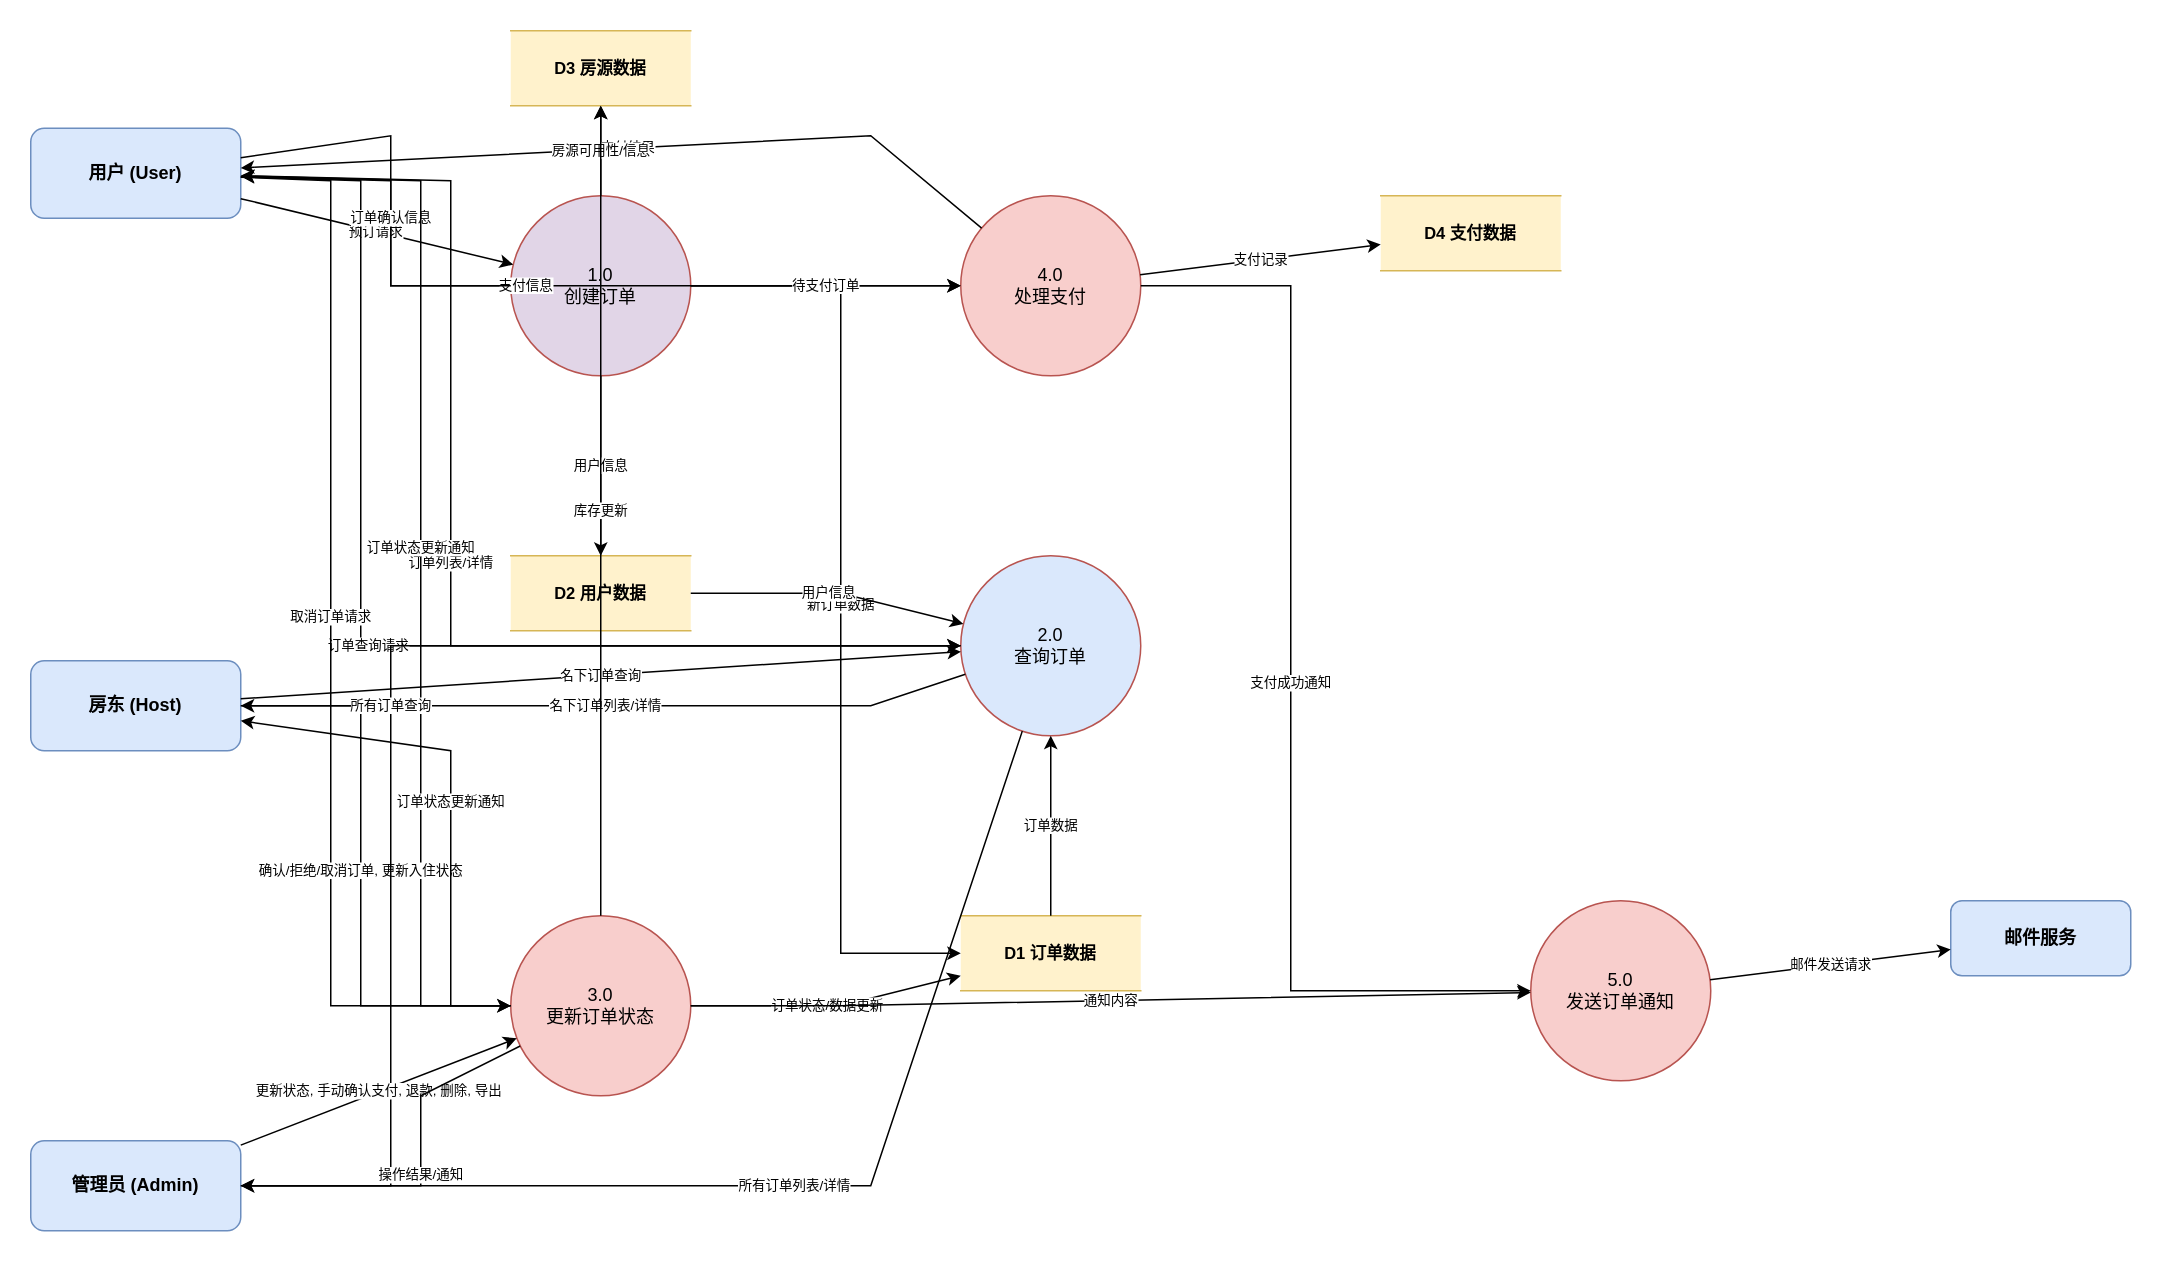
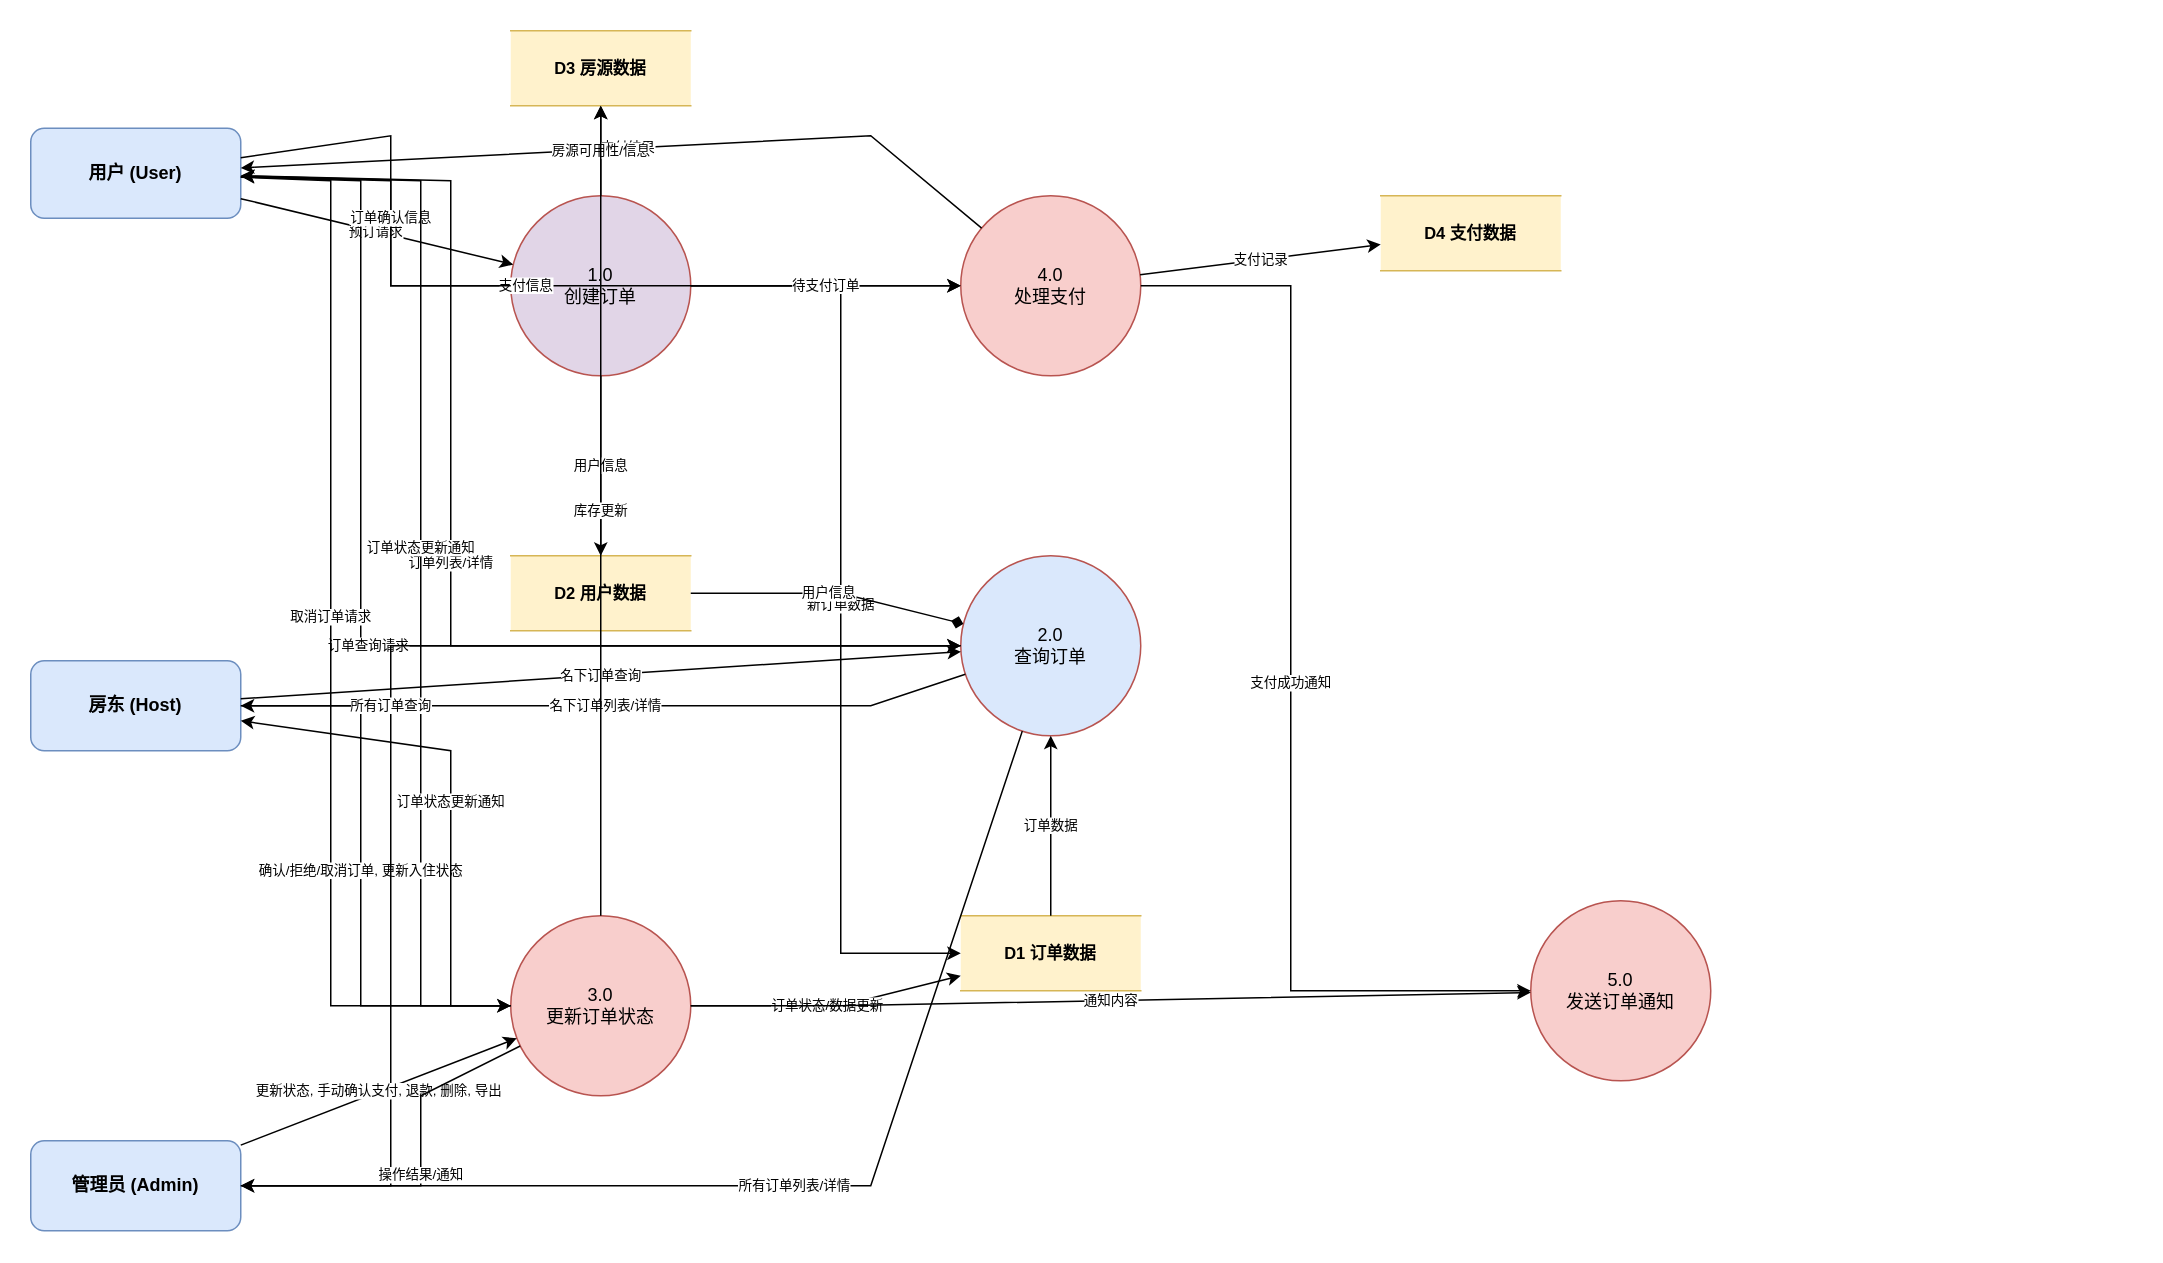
  <mxCell id="0" />
  <mxCell id="1" parent="0" />
  <mxCell id="2" value="用户 (User)" style="shape=rectangle;rounded=1;whiteSpace=wrap;html=1;fontSize=12;fontStyle=1;fillColor=#dae8fc;strokeColor=#6c8ebf;" parent="1" vertex="1"><mxGeometry x="20" y="85" width="140" height="60" as="geometry" /></mxCell>
  <mxCell id="3" value="房东 (Host)" style="shape=rectangle;rounded=1;whiteSpace=wrap;html=1;fontSize=12;fontStyle=1;fillColor=#dae8fc;strokeColor=#6c8ebf;" parent="1" vertex="1"><mxGeometry x="20" y="440" width="140" height="60" as="geometry" /></mxCell>
  <mxCell id="4" value="管理员 (Admin)" style="shape=rectangle;rounded=1;whiteSpace=wrap;html=1;fontSize=12;fontStyle=1;fillColor=#dae8fc;strokeColor=#6c8ebf;" parent="1" vertex="1"><mxGeometry x="20" y="760" width="140" height="60" as="geometry" /></mxCell>
- <mxCell id="5" value="邮件服务" style="shape=rectangle;rounded=1;whiteSpace=wrap;html=1;fontSize=12;fontStyle=1;fillColor=#dae8fc;strokeColor=#6c8ebf;" parent="1" vertex="1"><mxGeometry x="1300" y="600" width="120" height="50" as="geometry" /></mxCell>
  <mxCell id="6" value="1.0&#10;创建订单" style="ellipse;whiteSpace=wrap;html=1;aspect=fixed;fontSize=12;verticalAlign=middle;fillColor=#e1d5e7;strokeColor=#b85450;" parent="1" vertex="1"><mxGeometry x="340" y="130" width="120" height="120" as="geometry" /></mxCell>
  <mxCell id="7" value="2.0&#10;查询订单" style="ellipse;whiteSpace=wrap;html=1;aspect=fixed;fontSize=12;verticalAlign=middle;fillColor=#dae8fc;strokeColor=#b85450;" parent="1" vertex="1"><mxGeometry x="640" y="370" width="120" height="120" as="geometry" /></mxCell>
  <mxCell id="8" value="3.0&#10;更新订单状态" style="ellipse;whiteSpace=wrap;html=1;aspect=fixed;fontSize=12;verticalAlign=middle;fillColor=#f8cecc;strokeColor=#b85450;" parent="1" vertex="1"><mxGeometry x="340" y="610" width="120" height="120" as="geometry" /></mxCell>
  <mxCell id="9" value="4.0&#10;处理支付" style="ellipse;whiteSpace=wrap;html=1;aspect=fixed;fontSize=12;verticalAlign=middle;fillColor=#f8cecc;strokeColor=#b85450;" parent="1" vertex="1"><mxGeometry x="640" y="130" width="120" height="120" as="geometry" /></mxCell>
  <mxCell id="10" value="5.0&#10;发送订单通知" style="ellipse;whiteSpace=wrap;html=1;aspect=fixed;fontSize=12;verticalAlign=middle;fillColor=#f8cecc;strokeColor=#b85450;" parent="1" vertex="1"><mxGeometry x="1020" y="600" width="120" height="120" as="geometry" /></mxCell>
  <mxCell id="11" value="D1 订单数据" style="shape=partialRectangle;whiteSpace=wrap;html=1;left=0;right=0;fontSize=11;fontStyle=1;fillColor=#fff2cc;strokeColor=#d6b656;" parent="1" vertex="1"><mxGeometry x="640" y="610" width="120" height="50" as="geometry" /></mxCell>
  <mxCell id="12" value="D2 用户数据" style="shape=partialRectangle;whiteSpace=wrap;html=1;left=0;right=0;fontSize=11;fontStyle=1;fillColor=#fff2cc;strokeColor=#d6b656;" parent="1" vertex="1"><mxGeometry x="340" y="370" width="120" height="50" as="geometry" /></mxCell>
  <mxCell id="13" value="D3 房源数据" style="shape=partialRectangle;whiteSpace=wrap;html=1;left=0;right=0;fontSize=11;fontStyle=1;fillColor=#fff2cc;strokeColor=#d6b656;" parent="1" vertex="1"><mxGeometry x="340" y="20" width="120" height="50" as="geometry" /></mxCell>
  <mxCell id="14" value="D4 支付数据" style="shape=partialRectangle;whiteSpace=wrap;html=1;left=0;right=0;fontSize=11;fontStyle=1;fillColor=#fff2cc;strokeColor=#d6b656;" parent="1" vertex="1"><mxGeometry x="920" y="130" width="120" height="50" as="geometry" /></mxCell>
  <mxCell id="15" value="预订请求" style="endArrow=classic;html=1;rounded=0;fontSize=9;" parent="1" source="2" target="6" edge="1"><mxGeometry relative="1" as="geometry" /></mxCell>
  <mxCell id="16" value="支付信息" style="endArrow=classic;html=1;rounded=0;fontSize=9;" parent="1" source="2" target="9" edge="1"><mxGeometry relative="1" as="geometry"><Array as="points"><mxPoint x="260" y="90" /><mxPoint x="260" y="190" /></Array></mxGeometry></mxCell>
  <mxCell id="17" value="订单查询请求" style="endArrow=classic;html=1;rounded=0;fontSize=9;" parent="1" source="2" target="7" edge="1"><mxGeometry relative="1" as="geometry"><Array as="points"><mxPoint x="240" y="120" /><mxPoint x="240" y="430" /></Array></mxGeometry></mxCell>
  <mxCell id="18" value="取消订单请求" style="endArrow=classic;html=1;rounded=0;fontSize=9;" parent="1" source="2" target="8" edge="1"><mxGeometry x="-0.039" relative="1" as="geometry"><Array as="points"><mxPoint x="220" y="120" /><mxPoint x="220" y="670" /></Array><mxPoint as="offset" /></mxGeometry></mxCell>
  <mxCell id="19" value="订单确认信息" style="endArrow=classic;html=1;rounded=0;fontSize=9;" parent="1" source="6" target="2" edge="1"><mxGeometry relative="1" as="geometry"><Array as="points"><mxPoint x="260" y="190" /><mxPoint x="260" y="120" /></Array></mxGeometry></mxCell>
  <mxCell id="20" value="支付结果" style="endArrow=classic;html=1;rounded=0;fontSize=9;" parent="1" source="9" target="2" edge="1"><mxGeometry relative="1" as="geometry"><Array as="points"><mxPoint x="580" y="90" /></Array></mxGeometry></mxCell>
  <mxCell id="21" value="订单列表/详情" style="endArrow=classic;html=1;rounded=0;fontSize=9;" parent="1" source="7" target="2" edge="1"><mxGeometry relative="1" as="geometry"><Array as="points"><mxPoint x="300" y="430" /><mxPoint x="300" y="120" /></Array></mxGeometry></mxCell>
  <mxCell id="22" value="订单状态更新通知" style="endArrow=classic;html=1;rounded=0;fontSize=9;" parent="1" source="8" target="2" edge="1"><mxGeometry relative="1" as="geometry"><Array as="points"><mxPoint x="280" y="670" /><mxPoint x="280" y="120" /></Array></mxGeometry></mxCell>
  <mxCell id="23" value="名下订单查询" style="endArrow=classic;html=1;rounded=0;fontSize=9;" parent="1" source="3" target="7" edge="1"><mxGeometry relative="1" as="geometry" /></mxCell>
  <mxCell id="24" value="确认/拒绝/取消订单, 更新入住状态" style="endArrow=classic;html=1;rounded=0;fontSize=9;" parent="1" source="3" target="8" edge="1"><mxGeometry relative="1" as="geometry"><Array as="points"><mxPoint x="240" y="470" /><mxPoint x="240" y="670" /></Array></mxGeometry></mxCell>
  <mxCell id="25" value="名下订单列表/详情" style="endArrow=classic;html=1;rounded=0;fontSize=9;" parent="1" source="7" target="3" edge="1"><mxGeometry relative="1" as="geometry"><Array as="points"><mxPoint x="580" y="470" /></Array></mxGeometry></mxCell>
  <mxCell id="26" value="订单状态更新通知" style="endArrow=classic;html=1;rounded=0;fontSize=9;" parent="1" source="8" target="3" edge="1"><mxGeometry relative="1" as="geometry"><Array as="points"><mxPoint x="300" y="670" /><mxPoint x="300" y="500" /></Array></mxGeometry></mxCell>
  <mxCell id="27" value="所有订单查询" style="endArrow=classic;html=1;rounded=0;fontSize=9;" parent="1" source="4" target="7" edge="1"><mxGeometry relative="1" as="geometry"><Array as="points"><mxPoint x="260" y="790" /><mxPoint x="260" y="430" /></Array></mxGeometry></mxCell>
  <mxCell id="28" value="更新状态, 手动确认支付, 退款, 删除, 导出" style="endArrow=classic;html=1;rounded=0;fontSize=9;" parent="1" source="4" target="8" edge="1"><mxGeometry relative="1" as="geometry" /></mxCell>
  <mxCell id="29" value="所有订单列表/详情" style="endArrow=classic;html=1;rounded=0;fontSize=9;" parent="1" source="7" target="4" edge="1"><mxGeometry relative="1" as="geometry"><Array as="points"><mxPoint x="580" y="790" /></Array></mxGeometry></mxCell>
  <mxCell id="30" value="操作结果/通知" style="endArrow=classic;html=1;rounded=0;fontSize=9;" parent="1" source="8" target="4" edge="1"><mxGeometry relative="1" as="geometry"><Array as="points"><mxPoint x="280" y="730" /><mxPoint x="280" y="790" /></Array></mxGeometry></mxCell>
  <mxCell id="31" value="房源可用性/信息" style="endArrow=classic;html=1;rounded=0;fontSize=9;" parent="1" source="6" target="13" edge="1"><mxGeometry relative="1" as="geometry"><Array as="points"><mxPoint x="400" y="100" /></Array></mxGeometry></mxCell>
  <mxCell id="32" value="用户信息" style="endArrow=classic;html=1;rounded=0;fontSize=9;" parent="1" source="6" target="12" edge="1"><mxGeometry relative="1" as="geometry"><Array as="points"><mxPoint x="400" y="280" /></Array></mxGeometry></mxCell>
  <mxCell id="33" value="新订单数据" style="endArrow=classic;html=1;rounded=0;fontSize=9;" parent="1" source="6" target="11" edge="1"><mxGeometry relative="1" as="geometry"><Array as="points"><mxPoint x="560" y="190" /><mxPoint x="560" y="635" /></Array></mxGeometry></mxCell>
  <mxCell id="34" value="支付记录" style="endArrow=classic;html=1;rounded=0;fontSize=9;" parent="1" source="9" target="14" edge="1"><mxGeometry relative="1" as="geometry" /></mxCell>
  <mxCell id="35" value="订单数据" style="endArrow=classic;html=1;rounded=0;fontSize=9;" parent="1" source="11" target="7" edge="1"><mxGeometry relative="1" as="geometry"><Array as="points"><mxPoint x="700" y="520" /></Array></mxGeometry></mxCell>
- <mxCell id="36" value="用户信息" style="endArrow=classic;html=1;rounded=0;fontSize=9;" parent="1" source="12" target="7" edge="1"><mxGeometry relative="1" as="geometry"><Array as="points"><mxPoint x="560" y="395" /></Array></mxGeometry></mxCell>
+ <mxCell id="36" value="用户信息" style="endArrow=diamond;html=1;rounded=0;fontSize=9;" parent="1" source="12" target="7" edge="1"><mxGeometry relative="1" as="geometry"><Array as="points"><mxPoint x="560" y="395" /></Array></mxGeometry></mxCell>
  <mxCell id="37" value="订单状态/数据更新" style="endArrow=classic;html=1;rounded=0;fontSize=9;" parent="1" source="8" target="11" edge="1"><mxGeometry relative="1" as="geometry"><Array as="points"><mxPoint x="560" y="670" /></Array></mxGeometry></mxCell>
  <mxCell id="38" value="库存更新" style="endArrow=classic;html=1;rounded=0;fontSize=9;" parent="1" source="8" target="13" edge="1"><mxGeometry relative="1" as="geometry"><Array as="points"><mxPoint x="400" y="560" /><mxPoint x="400" y="100" /></Array></mxGeometry></mxCell>
  <mxCell id="39" value="待支付订单" style="endArrow=classic;html=1;rounded=0;fontSize=9;" parent="1" source="6" target="9" edge="1"><mxGeometry relative="1" as="geometry" /></mxCell>
  <mxCell id="40" value="通知内容" style="endArrow=classic;html=1;rounded=0;fontSize=9;" parent="1" source="8" target="10" edge="1"><mxGeometry relative="1" as="geometry"><Array as="points"><mxPoint x="560" y="670" /></Array></mxGeometry></mxCell>
  <mxCell id="41" value="支付成功通知" style="endArrow=classic;html=1;rounded=0;fontSize=9;" parent="1" source="9" target="10" edge="1"><mxGeometry relative="1" as="geometry"><Array as="points"><mxPoint x="860" y="190" /><mxPoint x="860" y="660" /></Array></mxGeometry></mxCell>
- <mxCell id="42" value="邮件发送请求" style="endArrow=classic;html=1;rounded=0;fontSize=9;" parent="1" source="10" target="5" edge="1"><mxGeometry relative="1" as="geometry" /></mxCell>
